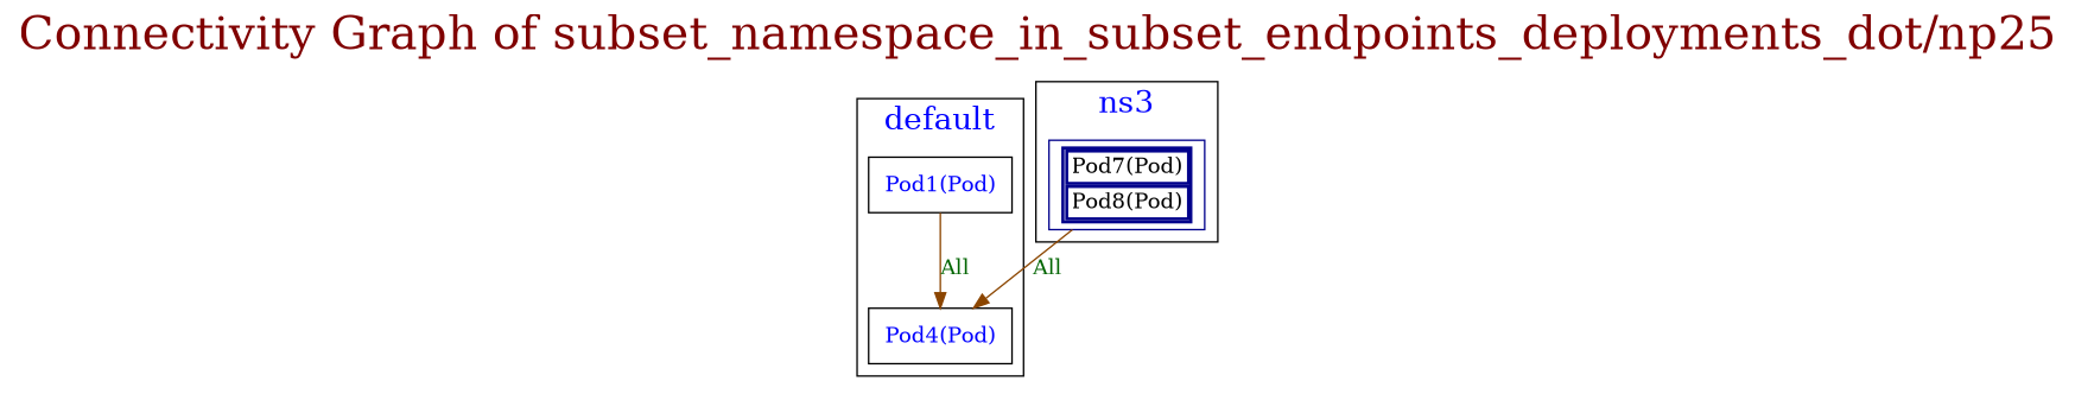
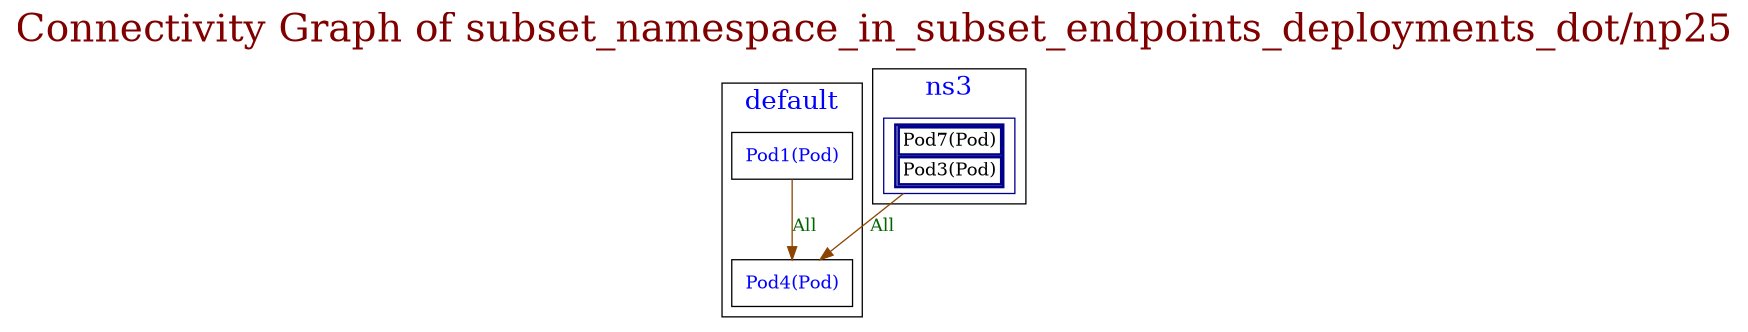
  digraph {
    fontcolor=webmaroon
    fontsize=30
    label="Connectivity Graph of subset_namespace_in_subset_endpoints_deployments_dot/np25"
    labelloc=t
    node [fontcolor=blue shape=box]
    edge [arrowhead=normal arrowtail=none color=darkorange4 dir=both fontcolor=darkgreen]
    n1 [label=<<table border="0" cellspacing="0"><tr><td>Pod1(Pod)</td></tr></table>>]
    n2 [label=<<table border="0" cellspacing="0"><tr><td>Pod4(Pod)</td></tr></table>>]
-   n3 [color=darkblue label=<<table border="2" cellspacing="0"><tr><td>Pod7(Pod)</td></tr><tr><td>Pod8(Pod)</td></tr></table>> fontcolor=""]
+   n3 [color=darkblue label=<<table border="2" cellspacing="0"><tr><td>Pod7(Pod)</td></tr><tr><td>Pod3(Pod)</td></tr></table>> fontcolor=""]
    subgraph cluster_1 {
      fontcolor=blue
      fontsize=20
      label=default
      n1
      n2
    }
    subgraph cluster_2 {
      fontcolor=blue
      fontsize=20
      label=ns3
      n3
    }
    n1 -> n2 [label=All]
    n3 -> n2 [label=All]
  }
